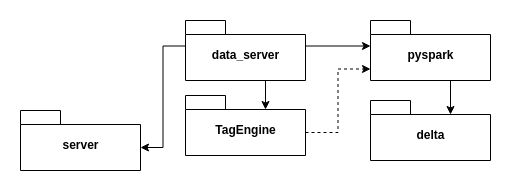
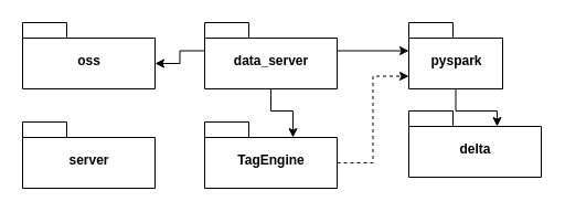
  <mxCell id="0" />
  <mxCell id="1" parent="0" />
- <mxCell id="3" style="edgeStyle=orthogonalEdgeStyle;rounded=0;orthogonalLoop=1;jettySize=auto;html=1;exitX=0;exitY=0;exitDx=0;exitDy=25.5;exitPerimeter=0;entryX=0;entryY=0;entryDx=120;entryDy=37;entryPerimeter=0;" edge="1" parent="1" source="6" target="7"><mxGeometry relative="1" as="geometry" /></mxCell>
+ <mxCell id="2" style="edgeStyle=orthogonalEdgeStyle;rounded=0;orthogonalLoop=1;jettySize=auto;html=1;exitX=0;exitY=0;exitDx=0;exitDy=25.5;exitPerimeter=0;entryX=0;entryY=0;entryDx=120;entryDy=37;entryPerimeter=0;" edge="1" parent="1" source="6" target="8"><mxGeometry relative="1" as="geometry" /></mxCell>
  <mxCell id="4" style="edgeStyle=orthogonalEdgeStyle;rounded=0;orthogonalLoop=1;jettySize=auto;html=1;exitX=0;exitY=0;exitDx=120;exitDy=25.5;exitPerimeter=0;entryX=0;entryY=0;entryDx=0;entryDy=25.5;entryPerimeter=0;" edge="1" parent="1" source="6" target="11"><mxGeometry relative="1" as="geometry" /></mxCell>
  <mxCell id="5" style="edgeStyle=orthogonalEdgeStyle;rounded=0;orthogonalLoop=1;jettySize=auto;html=1;exitX=0.5;exitY=1;exitDx=0;exitDy=0;exitPerimeter=0;entryX=0;entryY=0;entryDx=80;entryDy=14;entryPerimeter=0;" edge="1" parent="1" source="6" target="13"><mxGeometry relative="1" as="geometry" /></mxCell>
  <mxCell id="6" value="data_server" style="shape=folder;fontStyle=1;spacingTop=10;tabWidth=40;tabHeight=14;tabPosition=left;html=1;" vertex="1" parent="1"><mxGeometry x="185" y="20" width="120" height="60" as="geometry" /></mxCell>
  <mxCell id="7" value="server" style="shape=folder;fontStyle=1;spacingTop=10;tabWidth=40;tabHeight=14;tabPosition=left;html=1;" vertex="1" parent="1"><mxGeometry x="20" y="110" width="120" height="60" as="geometry" /></mxCell>
+ <mxCell id="8" value="oss" style="shape=folder;fontStyle=1;spacingTop=10;tabWidth=40;tabHeight=14;tabPosition=left;html=1;" vertex="1" parent="1"><mxGeometry x="20" y="20" width="120" height="60" as="geometry" /></mxCell>
  <mxCell id="9" value="delta" style="shape=folder;fontStyle=1;spacingTop=10;tabWidth=40;tabHeight=14;tabPosition=left;html=1;" vertex="1" parent="1"><mxGeometry x="370" y="100" width="120" height="60" as="geometry" /></mxCell>
  <mxCell id="10" style="edgeStyle=orthogonalEdgeStyle;rounded=0;orthogonalLoop=1;jettySize=auto;html=1;exitX=0.5;exitY=1;exitDx=0;exitDy=0;exitPerimeter=0;entryX=0;entryY=0;entryDx=80;entryDy=14;entryPerimeter=0;" edge="1" parent="1" source="11" target="9"><mxGeometry relative="1" as="geometry" /></mxCell>
- <mxCell id="11" value="pyspark" style="shape=folder;fontStyle=1;spacingTop=10;tabWidth=40;tabHeight=14;tabPosition=left;html=1;" vertex="1" parent="1"><mxGeometry x="370" y="20" width="120" height="60" as="geometry" /></mxCell>
+ <mxCell id="11" value="pyspark" style="shape=folder;fontStyle=1;spacingTop=10;tabWidth=40;tabHeight=14;tabPosition=left;html=1;" vertex="1" parent="1"><mxGeometry x="370" y="20" width="85" height="60" as="geometry" /></mxCell>
  <mxCell id="12" style="edgeStyle=orthogonalEdgeStyle;rounded=0;orthogonalLoop=1;jettySize=auto;html=1;exitX=0;exitY=0;exitDx=120;exitDy=37;exitPerimeter=0;entryX=0;entryY=0;entryDx=0;entryDy=48.5;entryPerimeter=0;dashed=1;" edge="1" parent="1" source="13" target="11"><mxGeometry relative="1" as="geometry" /></mxCell>
- <mxCell id="13" value="TagEngine" style="shape=folder;fontStyle=1;spacingTop=10;tabWidth=40;tabHeight=14;tabPosition=left;html=1;" vertex="1" parent="1"><mxGeometry x="185" y="95" width="120" height="60" as="geometry" /></mxCell>
+ <mxCell id="13" value="TagEngine" style="shape=folder;fontStyle=1;spacingTop=10;tabWidth=40;tabHeight=14;tabPosition=left;html=1;" vertex="1" parent="1"><mxGeometry x="185" y="110" width="120" height="60" as="geometry" /></mxCell>
